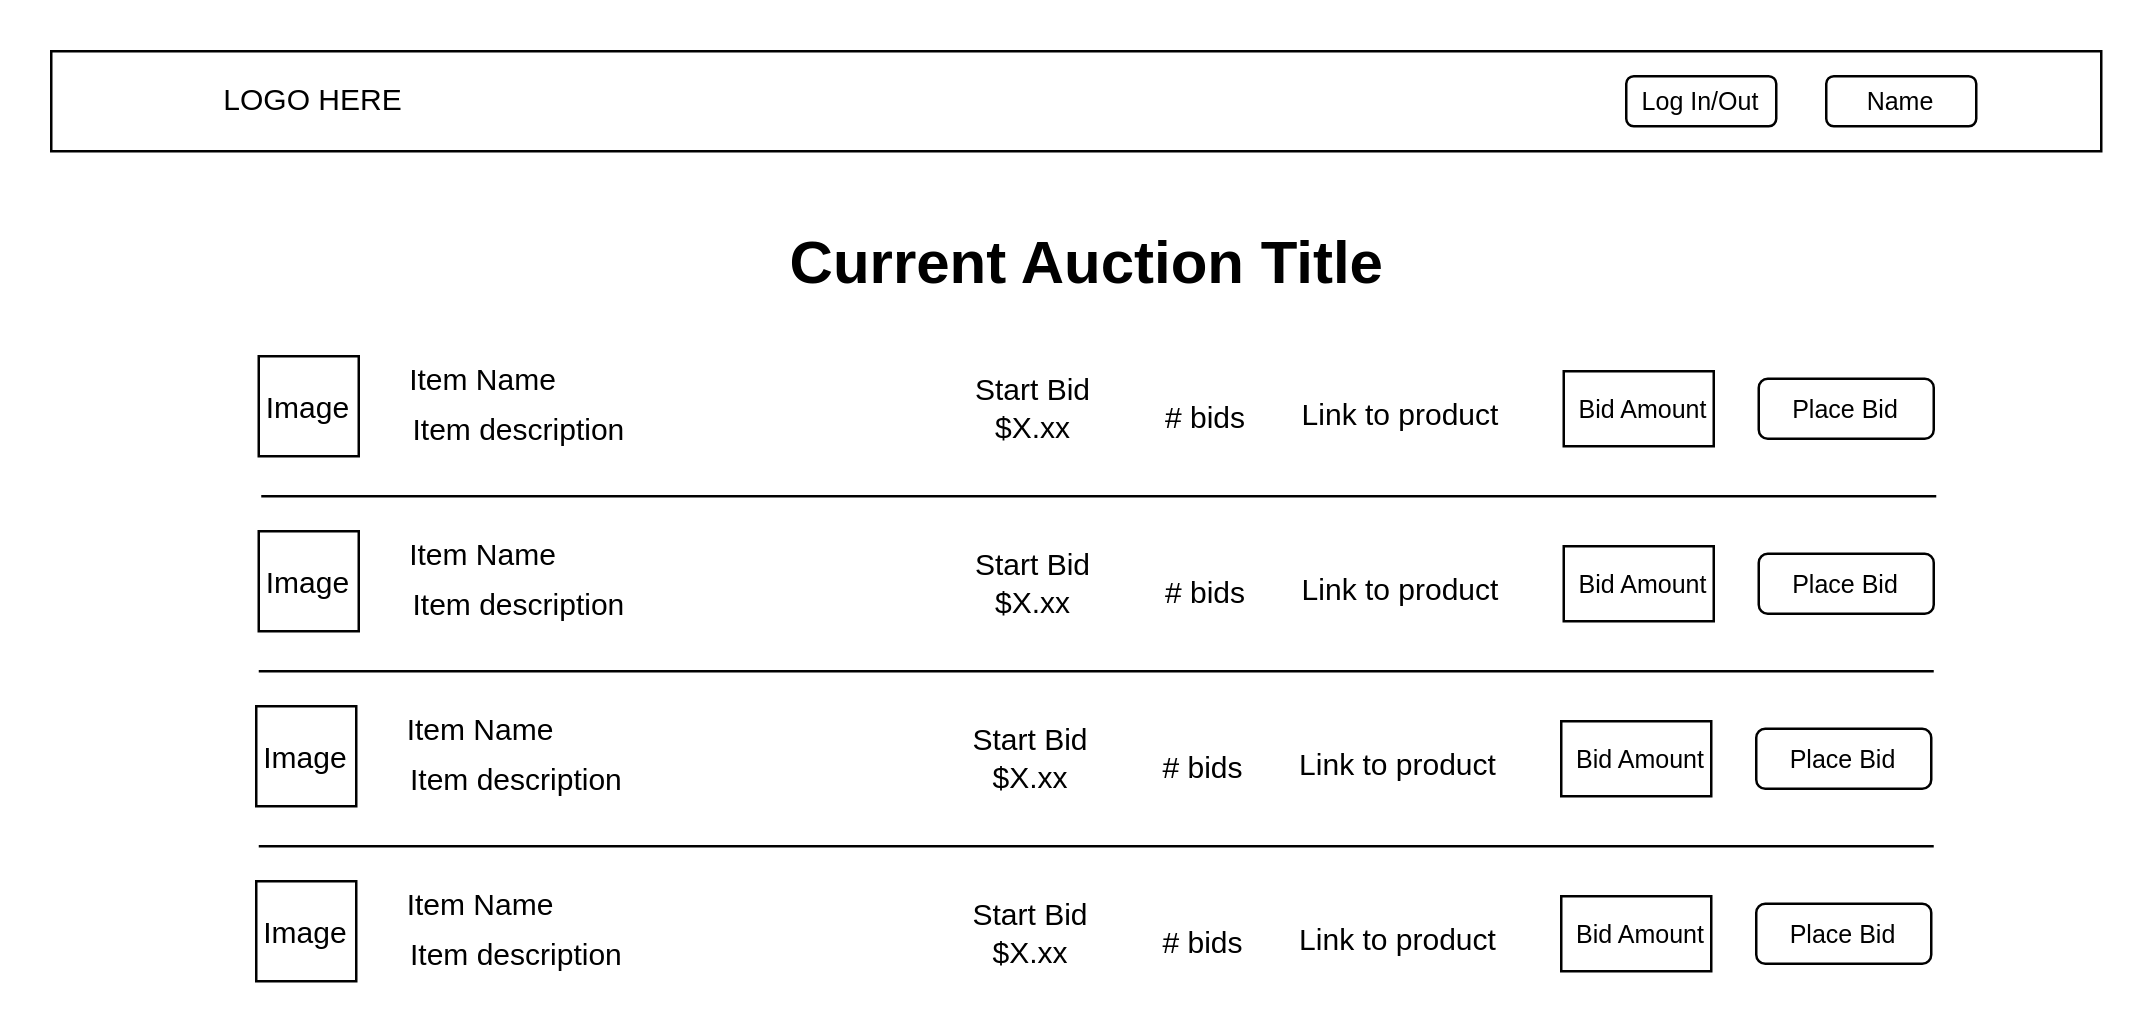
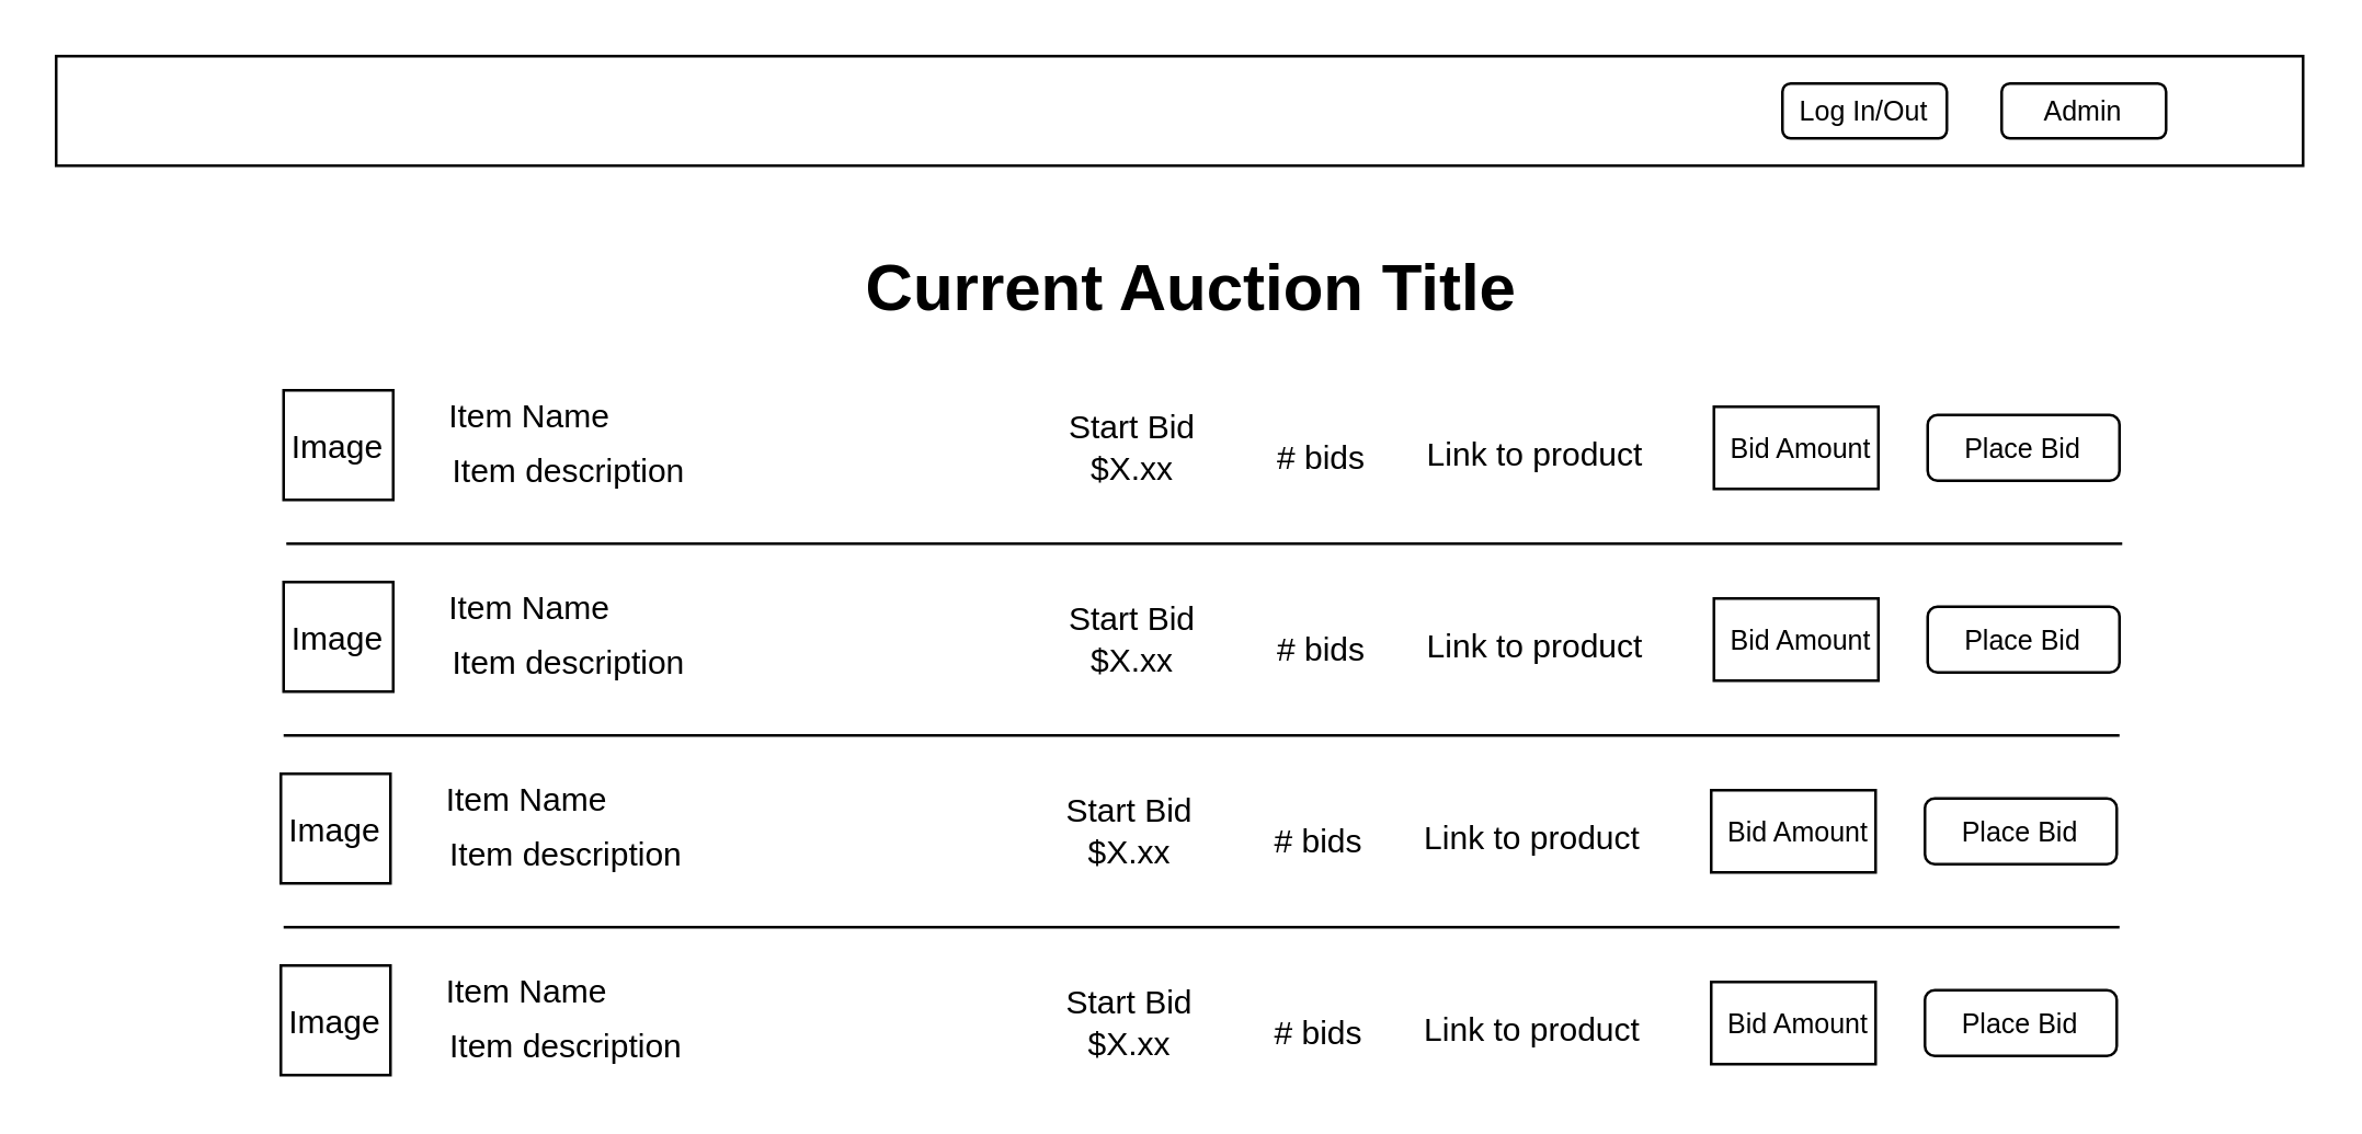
  <mxCell id="0" />
  <mxCell id="1" parent="0" />
  <mxCell id="2" value="" style="rounded=0;whiteSpace=wrap;html=1;" parent="1" vertex="1"><mxGeometry width="820" height="40" as="geometry" x="20" y="20" /></mxCell>
  <mxCell id="3" value="" style="rounded=1;whiteSpace=wrap;html=1;" parent="1" vertex="1"><mxGeometry x="650" y="30" width="60" height="20" as="geometry" /></mxCell>
  <mxCell id="4" value="" style="rounded=1;whiteSpace=wrap;html=1;" parent="1" vertex="1"><mxGeometry x="730" y="30" width="60" height="20" as="geometry" /></mxCell>
- <mxCell id="5" value="LOGO HERE" style="text;html=1;strokeColor=none;fillColor=none;align=center;verticalAlign=middle;whiteSpace=wrap;rounded=0;" parent="1" vertex="1"><mxGeometry x="80" y="25" width="90" height="30" as="geometry" /></mxCell>
  <mxCell id="6" value="Current Auction Title" style="text;strokeColor=none;fillColor=none;html=1;fontSize=24;fontStyle=1;verticalAlign=middle;align=center;" parent="1" vertex="1"><mxGeometry x="384" y="85" width="100" height="40" as="geometry" /></mxCell>
  <mxCell id="7" value="" style="whiteSpace=wrap;html=1;aspect=fixed;" parent="1" vertex="1"><mxGeometry x="103" y="142" width="40" height="40" as="geometry" /></mxCell>
  <mxCell id="8" value="Image" style="text;html=1;strokeColor=none;fillColor=none;align=center;verticalAlign=middle;whiteSpace=wrap;rounded=0;" parent="1" vertex="1"><mxGeometry x="93" y="148" width="60" height="30" as="geometry" /></mxCell>
  <mxCell id="9" value="Item Name" style="text;html=1;strokeColor=none;fillColor=none;align=center;verticalAlign=middle;whiteSpace=wrap;rounded=0;" parent="1" vertex="1"><mxGeometry x="143" y="142" width="100" height="20" as="geometry" /></mxCell>
  <mxCell id="10" value="Item description" style="text;html=1;strokeColor=none;fillColor=none;align=left;verticalAlign=middle;whiteSpace=wrap;rounded=0;" parent="1" vertex="1"><mxGeometry x="163" y="162" width="350" height="20" as="geometry" /></mxCell>
  <mxCell id="11" value="Start Bid&lt;br&gt;$X.xx" style="text;html=1;strokeColor=none;fillColor=none;align=center;verticalAlign=middle;whiteSpace=wrap;rounded=0;" parent="1" vertex="1"><mxGeometry x="383" y="148" width="60" height="30" as="geometry" /></mxCell>
  <mxCell id="12" value="# bids" style="text;html=1;strokeColor=none;fillColor=none;align=center;verticalAlign=middle;whiteSpace=wrap;rounded=0;" parent="1" vertex="1"><mxGeometry x="452" y="152" width="60" height="30" as="geometry" /></mxCell>
  <mxCell id="13" value="Link to product" style="text;html=1;strokeColor=none;fillColor=none;align=center;verticalAlign=middle;whiteSpace=wrap;rounded=0;" parent="1" vertex="1"><mxGeometry x="515" y="151" width="90" height="30" as="geometry" /></mxCell>
  <mxCell id="14" value="" style="rounded=0;whiteSpace=wrap;html=1;" parent="1" vertex="1"><mxGeometry x="625" y="148" width="60" height="30" as="geometry" /></mxCell>
  <mxCell id="15" value="Bid Amount" style="text;html=1;strokeColor=none;fillColor=none;align=center;verticalAlign=middle;whiteSpace=wrap;rounded=0;fontSize=10;" parent="1" vertex="1"><mxGeometry x="617" y="148" width="80" height="30" as="geometry" /></mxCell>
  <mxCell id="16" value="Place Bid" style="rounded=1;whiteSpace=wrap;html=1;fontSize=10;" parent="1" vertex="1"><mxGeometry x="703" y="151" width="70" height="24" as="geometry" /></mxCell>
  <mxCell id="17" value="" style="group" parent="1" vertex="1" connectable="0"><mxGeometry x="92" y="268" width="681" height="54" as="geometry" /></mxCell>
  <mxCell id="18" value="" style="whiteSpace=wrap;html=1;aspect=fixed;" parent="17" vertex="1"><mxGeometry x="10" y="14" width="40" height="40" as="geometry" /></mxCell>
  <mxCell id="19" value="Image" style="text;html=1;strokeColor=none;fillColor=none;align=center;verticalAlign=middle;whiteSpace=wrap;rounded=0;" parent="17" vertex="1"><mxGeometry y="20" width="60" height="30" as="geometry" /></mxCell>
  <mxCell id="20" value="Item Name" style="text;html=1;strokeColor=none;fillColor=none;align=center;verticalAlign=middle;whiteSpace=wrap;rounded=0;" parent="17" vertex="1"><mxGeometry x="50" y="14" width="100" height="20" as="geometry" /></mxCell>
  <mxCell id="21" value="Item description" style="text;html=1;strokeColor=none;fillColor=none;align=left;verticalAlign=middle;whiteSpace=wrap;rounded=0;" parent="17" vertex="1"><mxGeometry x="70" y="34" width="350" height="20" as="geometry" /></mxCell>
  <mxCell id="22" value="Start Bid&lt;br&gt;$X.xx" style="text;html=1;strokeColor=none;fillColor=none;align=center;verticalAlign=middle;whiteSpace=wrap;rounded=0;" parent="17" vertex="1"><mxGeometry x="290" y="20" width="60" height="30" as="geometry" /></mxCell>
  <mxCell id="23" value="# bids" style="text;html=1;strokeColor=none;fillColor=none;align=center;verticalAlign=middle;whiteSpace=wrap;rounded=0;" parent="17" vertex="1"><mxGeometry x="359" y="24" width="60" height="30" as="geometry" /></mxCell>
  <mxCell id="24" value="Link to product" style="text;html=1;strokeColor=none;fillColor=none;align=center;verticalAlign=middle;whiteSpace=wrap;rounded=0;" parent="17" vertex="1"><mxGeometry x="422" y="23" width="90" height="30" as="geometry" /></mxCell>
  <mxCell id="25" value="" style="rounded=0;whiteSpace=wrap;html=1;" parent="17" vertex="1"><mxGeometry x="532" y="20" width="60" height="30" as="geometry" /></mxCell>
  <mxCell id="26" value="Bid Amount" style="text;html=1;strokeColor=none;fillColor=none;align=center;verticalAlign=middle;whiteSpace=wrap;rounded=0;fontSize=10;" parent="17" vertex="1"><mxGeometry x="524" y="20" width="80" height="30" as="geometry" /></mxCell>
  <mxCell id="27" value="Place Bid" style="rounded=1;whiteSpace=wrap;html=1;fontSize=10;" parent="17" vertex="1"><mxGeometry x="610" y="23" width="70" height="24" as="geometry" /></mxCell>
  <mxCell id="28" value="" style="endArrow=none;html=1;fontSize=10;" parent="17" edge="1"><mxGeometry width="50" height="50" relative="1" as="geometry"><mxPoint x="11" as="sourcePoint" /><mxPoint x="681" as="targetPoint" /></mxGeometry></mxCell>
  <mxCell id="29" value="" style="group" parent="1" vertex="1" connectable="0"><mxGeometry x="92" y="338" width="681" height="54" as="geometry" /></mxCell>
  <mxCell id="30" value="" style="whiteSpace=wrap;html=1;aspect=fixed;" parent="29" vertex="1"><mxGeometry x="10" y="14" width="40" height="40" as="geometry" /></mxCell>
  <mxCell id="31" value="Image" style="text;html=1;strokeColor=none;fillColor=none;align=center;verticalAlign=middle;whiteSpace=wrap;rounded=0;" parent="29" vertex="1"><mxGeometry y="20" width="60" height="30" as="geometry" /></mxCell>
  <mxCell id="32" value="Item Name" style="text;html=1;strokeColor=none;fillColor=none;align=center;verticalAlign=middle;whiteSpace=wrap;rounded=0;" parent="29" vertex="1"><mxGeometry x="50" y="14" width="100" height="20" as="geometry" /></mxCell>
  <mxCell id="33" value="Item description" style="text;html=1;strokeColor=none;fillColor=none;align=left;verticalAlign=middle;whiteSpace=wrap;rounded=0;" parent="29" vertex="1"><mxGeometry x="70" y="34" width="350" height="20" as="geometry" /></mxCell>
  <mxCell id="34" value="Start Bid&lt;br&gt;$X.xx" style="text;html=1;strokeColor=none;fillColor=none;align=center;verticalAlign=middle;whiteSpace=wrap;rounded=0;" parent="29" vertex="1"><mxGeometry x="290" y="20" width="60" height="30" as="geometry" /></mxCell>
  <mxCell id="35" value="# bids" style="text;html=1;strokeColor=none;fillColor=none;align=center;verticalAlign=middle;whiteSpace=wrap;rounded=0;" parent="29" vertex="1"><mxGeometry x="359" y="24" width="60" height="30" as="geometry" /></mxCell>
  <mxCell id="36" value="Link to product" style="text;html=1;strokeColor=none;fillColor=none;align=center;verticalAlign=middle;whiteSpace=wrap;rounded=0;" parent="29" vertex="1"><mxGeometry x="422" y="23" width="90" height="30" as="geometry" /></mxCell>
  <mxCell id="37" value="" style="rounded=0;whiteSpace=wrap;html=1;" parent="29" vertex="1"><mxGeometry x="532" y="20" width="60" height="30" as="geometry" /></mxCell>
  <mxCell id="38" value="Bid Amount" style="text;html=1;strokeColor=none;fillColor=none;align=center;verticalAlign=middle;whiteSpace=wrap;rounded=0;fontSize=10;" parent="29" vertex="1"><mxGeometry x="524" y="20" width="80" height="30" as="geometry" /></mxCell>
  <mxCell id="39" value="Place Bid" style="rounded=1;whiteSpace=wrap;html=1;fontSize=10;" parent="29" vertex="1"><mxGeometry x="610" y="23" width="70" height="24" as="geometry" /></mxCell>
  <mxCell id="40" value="" style="endArrow=none;html=1;fontSize=10;" parent="29" edge="1"><mxGeometry width="50" height="50" relative="1" as="geometry"><mxPoint x="11" as="sourcePoint" /><mxPoint x="681" as="targetPoint" /></mxGeometry></mxCell>
  <mxCell id="41" value="" style="group" parent="1" vertex="1" connectable="0"><mxGeometry x="93" y="198" width="681" height="54" as="geometry" /></mxCell>
  <mxCell id="42" value="" style="whiteSpace=wrap;html=1;aspect=fixed;" parent="41" vertex="1"><mxGeometry x="10" y="14" width="40" height="40" as="geometry" /></mxCell>
  <mxCell id="43" value="Image" style="text;html=1;strokeColor=none;fillColor=none;align=center;verticalAlign=middle;whiteSpace=wrap;rounded=0;" parent="41" vertex="1"><mxGeometry y="20" width="60" height="30" as="geometry" /></mxCell>
  <mxCell id="44" value="Item Name" style="text;html=1;strokeColor=none;fillColor=none;align=center;verticalAlign=middle;whiteSpace=wrap;rounded=0;" parent="41" vertex="1"><mxGeometry x="50" y="14" width="100" height="20" as="geometry" /></mxCell>
  <mxCell id="45" value="Item description" style="text;html=1;strokeColor=none;fillColor=none;align=left;verticalAlign=middle;whiteSpace=wrap;rounded=0;" parent="41" vertex="1"><mxGeometry x="70" y="34" width="350" height="20" as="geometry" /></mxCell>
  <mxCell id="46" value="Start Bid&lt;br&gt;$X.xx" style="text;html=1;strokeColor=none;fillColor=none;align=center;verticalAlign=middle;whiteSpace=wrap;rounded=0;" parent="41" vertex="1"><mxGeometry x="290" y="20" width="60" height="30" as="geometry" /></mxCell>
  <mxCell id="47" value="# bids" style="text;html=1;strokeColor=none;fillColor=none;align=center;verticalAlign=middle;whiteSpace=wrap;rounded=0;" parent="41" vertex="1"><mxGeometry x="359" y="24" width="60" height="30" as="geometry" /></mxCell>
  <mxCell id="48" value="Link to product" style="text;html=1;strokeColor=none;fillColor=none;align=center;verticalAlign=middle;whiteSpace=wrap;rounded=0;" parent="41" vertex="1"><mxGeometry x="422" y="23" width="90" height="30" as="geometry" /></mxCell>
  <mxCell id="49" value="" style="rounded=0;whiteSpace=wrap;html=1;" parent="41" vertex="1"><mxGeometry x="532" y="20" width="60" height="30" as="geometry" /></mxCell>
  <mxCell id="50" value="Bid Amount" style="text;html=1;strokeColor=none;fillColor=none;align=center;verticalAlign=middle;whiteSpace=wrap;rounded=0;fontSize=10;" parent="41" vertex="1"><mxGeometry x="524" y="20" width="80" height="30" as="geometry" /></mxCell>
  <mxCell id="51" value="Place Bid" style="rounded=1;whiteSpace=wrap;html=1;fontSize=10;" parent="41" vertex="1"><mxGeometry x="610" y="23" width="70" height="24" as="geometry" /></mxCell>
  <mxCell id="52" value="" style="endArrow=none;html=1;fontSize=10;" parent="41" edge="1"><mxGeometry width="50" height="50" relative="1" as="geometry"><mxPoint x="11" as="sourcePoint" /><mxPoint x="681" as="targetPoint" /></mxGeometry></mxCell>
  <mxCell id="53" value="Log In/Out" style="text;html=1;strokeColor=none;fillColor=none;align=center;verticalAlign=middle;whiteSpace=wrap;rounded=0;fontSize=10;" parent="1" vertex="1"><mxGeometry x="650" y="25" width="60" height="30" as="geometry" /></mxCell>
- <mxCell id="54" value="Name" style="text;html=1;strokeColor=none;fillColor=none;align=center;verticalAlign=middle;whiteSpace=wrap;rounded=0;fontSize=10;" parent="1" vertex="1"><mxGeometry x="730" y="25" width="60" height="30" as="geometry" /></mxCell>
+ <mxCell id="54" value="Admin" style="text;html=1;strokeColor=none;fillColor=none;align=center;verticalAlign=middle;whiteSpace=wrap;rounded=0;fontSize=10;" parent="1" vertex="1"><mxGeometry x="730" y="25" width="60" height="30" as="geometry" /></mxCell>
